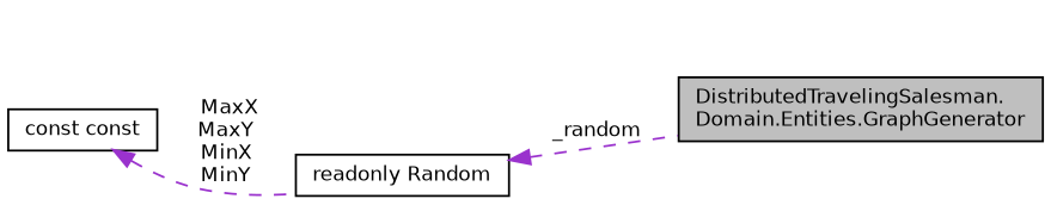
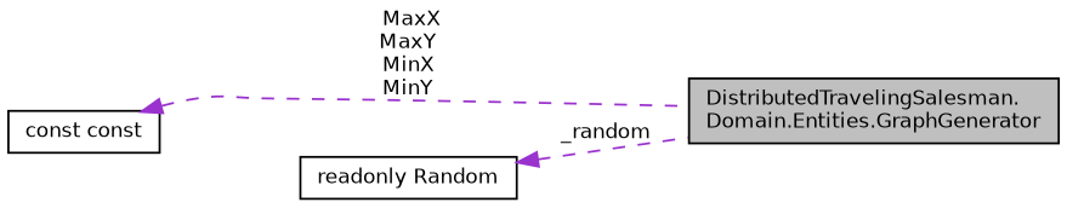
  digraph {
    rankdir=LR
    node [color=black fillcolor=white fontname=Helvetica fontsize=10 shape=record style=filled]
    edge [color=darkorchid3 dir=back fontname=Helvetica fontsize=10 labelfontname=Helvetica labelfontsize=10 style=dashed]
    n1 [fillcolor=grey75 fontcolor=black height=0.2 label="DistributedTravelingSalesman.\lDomain.Entities.GraphGenerator" width=0.4]
    n2 [height=0.2 label="const const" width=0.4]
    n3 [height=0.2 label="readonly Random" width=0.4]
-   n2 -> n3 [label=" MaxX\nMaxY\nMinX\nMinY"]
+   n2 -> n1 [label=" MaxX\nMaxY\nMinX\nMinY"]
    n3 -> n1 [label=" _random"]
  }
